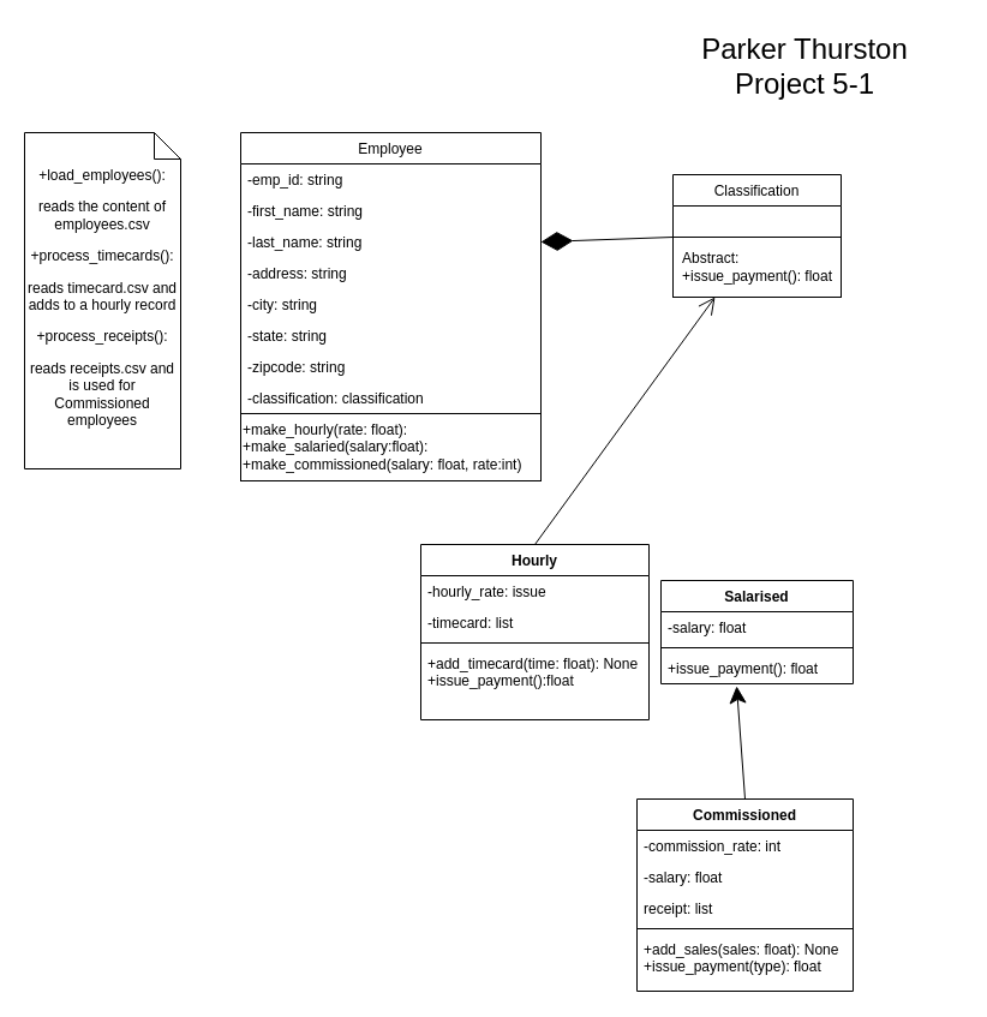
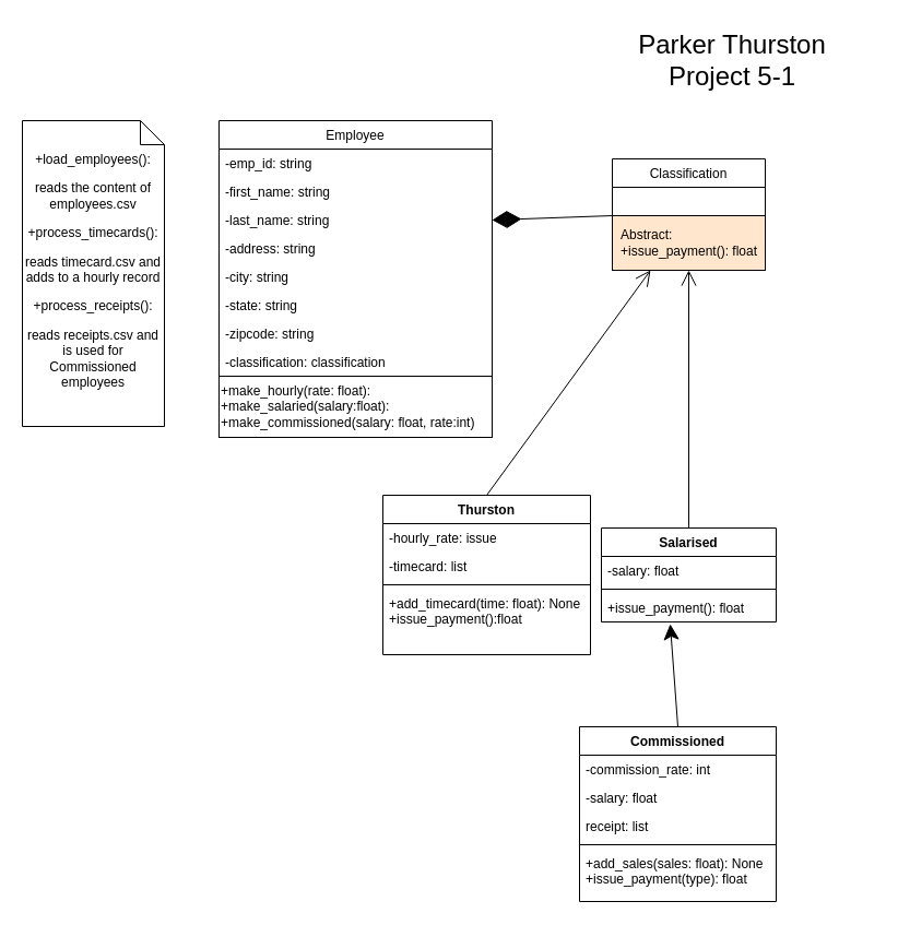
  <mxCell id="0" />
  <mxCell id="1" parent="0" />
  <mxCell id="2" value="Employee" style="swimlane;fontStyle=0;childLayout=stackLayout;horizontal=1;startSize=26;fillColor=none;horizontalStack=0;resizeParent=1;resizeParentMax=0;resizeLast=0;collapsible=1;marginBottom=0;" parent="1" vertex="1"><mxGeometry x="200" y="110" width="250" height="290" as="geometry" /></mxCell>
  <mxCell id="3" value="-emp_id: string" style="text;strokeColor=none;fillColor=none;align=left;verticalAlign=top;spacingLeft=4;spacingRight=4;overflow=hidden;rotatable=0;points=[[0,0.5],[1,0.5]];portConstraint=eastwest;" parent="2" vertex="1"><mxGeometry y="26" width="250" height="26" as="geometry" /></mxCell>
  <mxCell id="4" value="-first_name: string" style="text;strokeColor=none;fillColor=none;align=left;verticalAlign=top;spacingLeft=4;spacingRight=4;overflow=hidden;rotatable=0;points=[[0,0.5],[1,0.5]];portConstraint=eastwest;" parent="2" vertex="1"><mxGeometry y="52" width="250" height="26" as="geometry" /></mxCell>
  <mxCell id="5" value="-last_name: string" style="text;strokeColor=none;fillColor=none;align=left;verticalAlign=top;spacingLeft=4;spacingRight=4;overflow=hidden;rotatable=0;points=[[0,0.5],[1,0.5]];portConstraint=eastwest;" parent="2" vertex="1"><mxGeometry y="78" width="250" height="26" as="geometry" /></mxCell>
  <mxCell id="6" value="-address: string" style="text;strokeColor=none;fillColor=none;align=left;verticalAlign=top;spacingLeft=4;spacingRight=4;overflow=hidden;rotatable=0;points=[[0,0.5],[1,0.5]];portConstraint=eastwest;" parent="2" vertex="1"><mxGeometry y="104" width="250" height="26" as="geometry" /></mxCell>
  <mxCell id="7" value="-city: string" style="text;strokeColor=none;fillColor=none;align=left;verticalAlign=top;spacingLeft=4;spacingRight=4;overflow=hidden;rotatable=0;points=[[0,0.5],[1,0.5]];portConstraint=eastwest;" parent="2" vertex="1"><mxGeometry y="130" width="250" height="26" as="geometry" /></mxCell>
  <mxCell id="8" value="-state: string" style="text;strokeColor=none;fillColor=none;align=left;verticalAlign=top;spacingLeft=4;spacingRight=4;overflow=hidden;rotatable=0;points=[[0,0.5],[1,0.5]];portConstraint=eastwest;" parent="2" vertex="1"><mxGeometry y="156" width="250" height="26" as="geometry" /></mxCell>
  <mxCell id="9" value="-zipcode: string" style="text;strokeColor=none;fillColor=none;align=left;verticalAlign=top;spacingLeft=4;spacingRight=4;overflow=hidden;rotatable=0;points=[[0,0.5],[1,0.5]];portConstraint=eastwest;" parent="2" vertex="1"><mxGeometry y="182" width="250" height="26" as="geometry" /></mxCell>
  <mxCell id="10" value="-classification: classification" style="text;strokeColor=none;fillColor=none;align=left;verticalAlign=top;spacingLeft=4;spacingRight=4;overflow=hidden;rotatable=0;points=[[0,0.5],[1,0.5]];portConstraint=eastwest;" parent="2" vertex="1"><mxGeometry y="208" width="250" height="26" as="geometry" /></mxCell>
  <mxCell id="11" value="&lt;div&gt;&lt;font face=&quot;Helvetica&quot;&gt;+make_hourly(rate: float):&lt;/font&gt;&lt;/div&gt;&lt;div&gt;&lt;font face=&quot;Helvetica&quot;&gt;+make_salaried(salary:float):&lt;/font&gt;&lt;/div&gt;&lt;div&gt;&lt;font face=&quot;Helvetica&quot;&gt;+make_commissioned(salary: float, rate:int)&lt;br&gt;&lt;/font&gt;&lt;/div&gt;" style="html=1;align=left;" parent="2" vertex="1"><mxGeometry y="234" width="250" height="56" as="geometry" /></mxCell>
  <mxCell id="12" value="Classification" style="swimlane;fontStyle=0;childLayout=stackLayout;horizontal=1;startSize=26;fillColor=none;horizontalStack=0;resizeParent=1;resizeParentMax=0;resizeLast=0;collapsible=1;marginBottom=0;" parent="1" vertex="1"><mxGeometry x="560" y="145" width="140" height="102" as="geometry" /></mxCell>
  <mxCell id="13" value=" " style="text;strokeColor=none;fillColor=none;align=left;verticalAlign=top;spacingLeft=4;spacingRight=4;overflow=hidden;rotatable=0;points=[[0,0.5],[1,0.5]];portConstraint=eastwest;" parent="12" vertex="1"><mxGeometry y="26" width="140" height="26" as="geometry" /></mxCell>
- <mxCell id="14" value="&lt;div align=&quot;left&quot;&gt;Abstract:&lt;br&gt;&lt;/div&gt;&lt;div align=&quot;left&quot;&gt;+issue_payment(): float&lt;/div&gt;" style="html=1;" parent="12" vertex="1"><mxGeometry y="52" width="140" height="50" as="geometry" /></mxCell>
- <mxCell id="15" value="Hourly" style="swimlane;fontStyle=1;align=center;verticalAlign=top;childLayout=stackLayout;horizontal=1;startSize=26;horizontalStack=0;resizeParent=1;resizeParentMax=0;resizeLast=0;collapsible=1;marginBottom=0;" parent="1" vertex="1"><mxGeometry x="350" y="453" width="190" height="146" as="geometry" /></mxCell>
+ <mxCell id="14" value="&lt;div align=&quot;left&quot;&gt;Abstract:&lt;br&gt;&lt;/div&gt;&lt;div align=&quot;left&quot;&gt;+issue_payment(): float&lt;/div&gt;" style="html=1;fillColor=#ffe6cc;" parent="12" vertex="1"><mxGeometry y="52" width="140" height="50" as="geometry" /></mxCell>
+ <mxCell id="15" value="Thurston" style="swimlane;fontStyle=1;align=center;verticalAlign=top;childLayout=stackLayout;horizontal=1;startSize=26;horizontalStack=0;resizeParent=1;resizeParentMax=0;resizeLast=0;collapsible=1;marginBottom=0;" parent="1" vertex="1"><mxGeometry x="350" y="453" width="190" height="146" as="geometry" /></mxCell>
  <mxCell id="16" value="-hourly_rate: issue" style="text;strokeColor=none;fillColor=none;align=left;verticalAlign=top;spacingLeft=4;spacingRight=4;overflow=hidden;rotatable=0;points=[[0,0.5],[1,0.5]];portConstraint=eastwest;" parent="15" vertex="1"><mxGeometry y="26" width="190" height="26" as="geometry" /></mxCell>
  <mxCell id="17" value="-timecard: list" style="text;strokeColor=none;fillColor=none;align=left;verticalAlign=top;spacingLeft=4;spacingRight=4;overflow=hidden;rotatable=0;points=[[0,0.5],[1,0.5]];portConstraint=eastwest;" vertex="1" parent="15"><mxGeometry y="52" width="190" height="26" as="geometry" /></mxCell>
  <mxCell id="18" value="" style="line;strokeWidth=1;fillColor=none;align=left;verticalAlign=middle;spacingTop=-1;spacingLeft=3;spacingRight=3;rotatable=0;labelPosition=right;points=[];portConstraint=eastwest;" parent="15" vertex="1"><mxGeometry y="78" width="190" height="8" as="geometry" /></mxCell>
  <mxCell id="19" value="+add_timecard(time: float): None&#10;+issue_payment():float&#10;" style="text;strokeColor=none;fillColor=none;align=left;verticalAlign=top;spacingLeft=4;spacingRight=4;overflow=hidden;rotatable=0;points=[[0,0.5],[1,0.5]];portConstraint=eastwest;" parent="15" vertex="1"><mxGeometry y="86" width="190" height="60" as="geometry" /></mxCell>
  <mxCell id="20" value="" style="endArrow=open;endFill=1;endSize=12;html=1;entryX=0.25;entryY=1;entryDx=0;entryDy=0;exitX=0.5;exitY=0;exitDx=0;exitDy=0;" parent="1" source="15" target="14" edge="1"><mxGeometry width="160" relative="1" as="geometry"><mxPoint x="360" y="475" as="sourcePoint" /><mxPoint x="440" y="405" as="targetPoint" /></mxGeometry></mxCell>
  <mxCell id="21" value="Salarised" style="swimlane;fontStyle=1;align=center;verticalAlign=top;childLayout=stackLayout;horizontal=1;startSize=26;horizontalStack=0;resizeParent=1;resizeParentMax=0;resizeLast=0;collapsible=1;marginBottom=0;" parent="1" vertex="1"><mxGeometry x="550" y="483" width="160" height="86" as="geometry" /></mxCell>
  <mxCell id="22" value="-salary: float" style="text;strokeColor=none;fillColor=none;align=left;verticalAlign=top;spacingLeft=4;spacingRight=4;overflow=hidden;rotatable=0;points=[[0,0.5],[1,0.5]];portConstraint=eastwest;" parent="21" vertex="1"><mxGeometry y="26" width="160" height="26" as="geometry" /></mxCell>
  <mxCell id="23" value="" style="line;strokeWidth=1;fillColor=none;align=left;verticalAlign=middle;spacingTop=-1;spacingLeft=3;spacingRight=3;rotatable=0;labelPosition=right;points=[];portConstraint=eastwest;" parent="21" vertex="1"><mxGeometry y="52" width="160" height="8" as="geometry" /></mxCell>
  <mxCell id="24" value="+issue_payment(): float" style="text;strokeColor=none;fillColor=none;align=left;verticalAlign=top;spacingLeft=4;spacingRight=4;overflow=hidden;rotatable=0;points=[[0,0.5],[1,0.5]];portConstraint=eastwest;" parent="21" vertex="1"><mxGeometry y="60" width="160" height="26" as="geometry" /></mxCell>
+ <mxCell id="25" value="" style="endArrow=open;endFill=1;endSize=12;html=1;entryX=0.5;entryY=1;entryDx=0;entryDy=0;exitX=0.5;exitY=0;exitDx=0;exitDy=0;" parent="1" source="21" target="12" edge="1"><mxGeometry width="160" relative="1" as="geometry"><mxPoint x="440" y="405" as="sourcePoint" /><mxPoint x="600" y="405" as="targetPoint" /></mxGeometry></mxCell>
  <mxCell id="26" value="" style="endArrow=classic;endFill=1;endSize=12;html=1;entryX=0.394;entryY=1.077;entryDx=0;entryDy=0;entryPerimeter=0;exitX=0.5;exitY=0;exitDx=0;exitDy=0;" parent="1" source="27" target="24" edge="1"><mxGeometry width="160" relative="1" as="geometry"><mxPoint x="543" y="655" as="sourcePoint" /><mxPoint x="550" y="495" as="targetPoint" /><Array as="points" /></mxGeometry></mxCell>
  <mxCell id="27" value="Commissioned" style="swimlane;fontStyle=1;align=center;verticalAlign=top;childLayout=stackLayout;horizontal=1;startSize=26;horizontalStack=0;resizeParent=1;resizeParentMax=0;resizeLast=0;collapsible=1;marginBottom=0;" parent="1" vertex="1"><mxGeometry x="530" y="665" width="180" height="160" as="geometry" /></mxCell>
  <mxCell id="28" value="-commission_rate: int&#10;" style="text;strokeColor=none;fillColor=none;align=left;verticalAlign=top;spacingLeft=4;spacingRight=4;overflow=hidden;rotatable=0;points=[[0,0.5],[1,0.5]];portConstraint=eastwest;" parent="27" vertex="1"><mxGeometry y="26" width="180" height="26" as="geometry" /></mxCell>
  <mxCell id="29" value="-salary: float" style="text;strokeColor=none;fillColor=none;align=left;verticalAlign=top;spacingLeft=4;spacingRight=4;overflow=hidden;rotatable=0;points=[[0,0.5],[1,0.5]];portConstraint=eastwest;" vertex="1" parent="27"><mxGeometry y="52" width="180" height="26" as="geometry" /></mxCell>
  <mxCell id="30" value="receipt: list" style="text;strokeColor=none;fillColor=none;align=left;verticalAlign=top;spacingLeft=4;spacingRight=4;overflow=hidden;rotatable=0;points=[[0,0.5],[1,0.5]];portConstraint=eastwest;" vertex="1" parent="27"><mxGeometry y="78" width="180" height="26" as="geometry" /></mxCell>
  <mxCell id="31" value="" style="line;strokeWidth=1;fillColor=none;align=left;verticalAlign=middle;spacingTop=-1;spacingLeft=3;spacingRight=3;rotatable=0;labelPosition=right;points=[];portConstraint=eastwest;" parent="27" vertex="1"><mxGeometry y="104" width="180" height="8" as="geometry" /></mxCell>
  <mxCell id="32" value="+add_sales(sales: float): None&#10;+issue_payment(type): float&#10;" style="text;strokeColor=none;fillColor=none;align=left;verticalAlign=top;spacingLeft=4;spacingRight=4;overflow=hidden;rotatable=0;points=[[0,0.5],[1,0.5]];portConstraint=eastwest;" parent="27" vertex="1"><mxGeometry y="112" width="180" height="48" as="geometry" /></mxCell>
  <mxCell id="33" value="&lt;font face=&quot;Helvetica&quot;&gt;+load_employees():&lt;/font&gt;&lt;div&gt;&lt;p&gt;&lt;font face=&quot;Helvetica&quot;&gt; reads the content of employees.csv&lt;/font&gt;&lt;/p&gt;&lt;/div&gt;&lt;div&gt;&lt;p&gt;&lt;font face=&quot;Helvetica&quot;&gt;+process_timecards():&lt;/font&gt;&lt;/p&gt;&lt;p&gt;&lt;font face=&quot;Helvetica&quot;&gt; reads timecard.csv and adds to a hourly record&lt;br&gt;&lt;/font&gt;&lt;/p&gt;&lt;p&gt;&lt;font face=&quot;Helvetica&quot;&gt;+process_receipts():&lt;/font&gt;&lt;/p&gt;&lt;p&gt;&lt;font face=&quot;Helvetica&quot;&gt;reads receipts.csv &lt;/font&gt;&lt;font face=&quot;Helvetica&quot;&gt;and is used for Commissioned employees&lt;br&gt;&lt;/font&gt;&lt;/p&gt;&lt;/div&gt;&lt;div&gt;&lt;p&gt;&lt;font face=&quot;Helvetica&quot;&gt;&lt;br&gt;&lt;/font&gt;&lt;/p&gt;&lt;/div&gt;&lt;div&gt;&lt;p&gt;&lt;font face=&quot;Helvetica&quot;&gt;&lt;br&gt;&lt;/font&gt;&lt;/p&gt;&lt;/div&gt;" style="shape=note2;boundedLbl=1;whiteSpace=wrap;html=1;size=22;verticalAlign=top;align=center;" vertex="1" parent="1"><mxGeometry x="20" y="110" width="130" height="280" as="geometry" /></mxCell>
  <mxCell id="34" value="" style="endArrow=diamondThin;endFill=1;endSize=24;html=1;entryX=1;entryY=0.5;entryDx=0;entryDy=0;exitX=0;exitY=0;exitDx=0;exitDy=0;" parent="1" edge="1" target="5" source="14"><mxGeometry width="160" relative="1" as="geometry"><mxPoint x="470" y="195.5" as="sourcePoint" /><mxPoint x="340" y="195" as="targetPoint" /></mxGeometry></mxCell>
  <mxCell id="35" value="&lt;div style=&quot;font-size: 24px&quot;&gt;&lt;font style=&quot;font-size: 24px&quot;&gt;Parker Thurston&lt;/font&gt;&lt;/div&gt;&lt;div style=&quot;font-size: 24px&quot;&gt;&lt;font style=&quot;font-size: 24px&quot;&gt;Project 5-1&lt;br&gt;&lt;/font&gt;&lt;/div&gt;" style="text;html=1;strokeColor=none;fillColor=none;align=center;verticalAlign=middle;whiteSpace=wrap;rounded=0;" vertex="1" parent="1"><mxGeometry x="540" y="20" width="260" height="70" as="geometry" /></mxCell>
